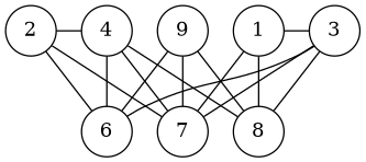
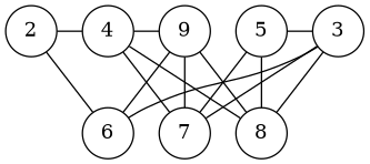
  graph {
    node [fixedsize=true]
    n1 [height=0.5 label=9 width=0.5]
    2 [height=0.5 width=0.5]
    3 [height=0.5 width=0.5]
    4 [height=0.5 width=0.5]
-   5 [height=0.5 width=0.5 label=1]
+   5 [height=0.5 width=0.5]
    6 [height=0.5 width=0.5]
    7 [height=0.5 width=0.5]
    8 [height=0.5 width=0.5]
    subgraph sub_1 {
      rank=same
      n1
      2
      3
      4
      5
    }
    subgraph sub_2 {
      rank=same
      6
      7
      8
    }
    n1 -- 6
    n1 -- 7
    n1 -- 8
    2 -- 4
    2 -- 6
-   2 -- 7
    3 -- 6
    3 -- 7
    3 -- 8
-   4 -- 6
+   4 -- n1
    4 -- 7
    4 -- 8
    5 -- 3
    5 -- 7
    5 -- 8
  }
